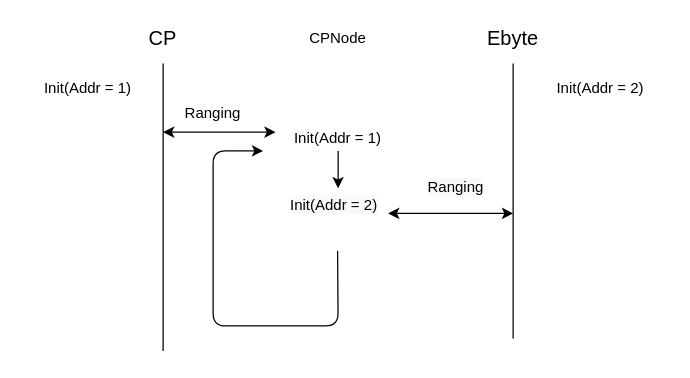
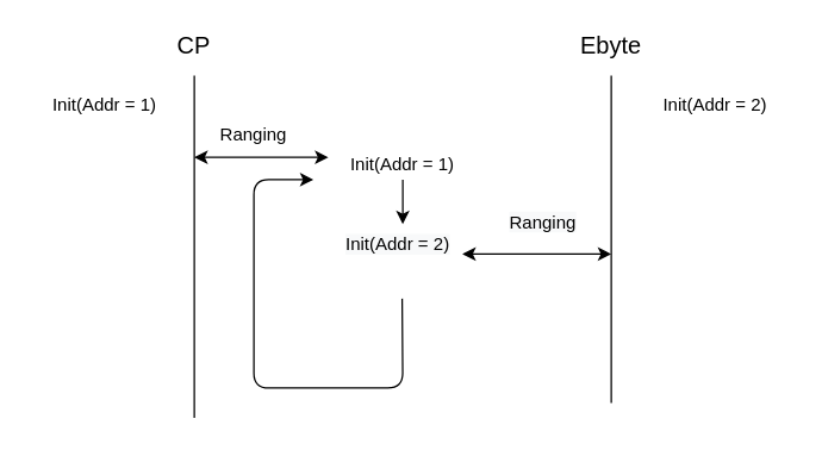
  <mxCell id="0" />
  <mxCell id="1" parent="0" />
  <mxCell id="2" value="" style="endArrow=none;html=1;" edge="1" parent="1"><mxGeometry width="50" height="50" relative="1" as="geometry"><mxPoint x="130" y="280" as="sourcePoint" /><mxPoint x="130" y="50" as="targetPoint" /></mxGeometry></mxCell>
  <mxCell id="3" value="" style="endArrow=none;html=1;" edge="1" parent="1"><mxGeometry width="50" height="50" relative="1" as="geometry"><mxPoint x="410" y="270" as="sourcePoint" /><mxPoint x="410" y="50" as="targetPoint" /></mxGeometry></mxCell>
  <mxCell id="4" value="&lt;font size=&quot;3&quot;&gt;Ebyte&lt;br&gt;&lt;/font&gt;" style="text;html=1;strokeColor=none;fillColor=none;align=center;verticalAlign=middle;whiteSpace=wrap;rounded=0;" vertex="1" parent="1"><mxGeometry x="390" y="20" width="40" height="20" as="geometry" /></mxCell>
  <mxCell id="5" value="&lt;font size=&quot;3&quot;&gt;CP&lt;/font&gt;" style="text;html=1;strokeColor=none;fillColor=none;align=center;verticalAlign=middle;whiteSpace=wrap;rounded=0;" vertex="1" parent="1"><mxGeometry x="110" y="20" width="40" height="20" as="geometry" /></mxCell>
- <mxCell id="6" value="CPNode" style="text;html=1;strokeColor=none;fillColor=none;align=center;verticalAlign=middle;whiteSpace=wrap;rounded=0;" vertex="1" parent="1"><mxGeometry x="250" y="20" width="40" height="20" as="geometry" /></mxCell>
  <mxCell id="7" value="Init(Addr = 1)" style="text;html=1;strokeColor=none;fillColor=none;align=center;verticalAlign=middle;whiteSpace=wrap;rounded=0;" vertex="1" parent="1"><mxGeometry x="20" y="60" width="100" height="20" as="geometry" /></mxCell>
  <mxCell id="8" value="Init(Addr = 2)" style="text;html=1;strokeColor=none;fillColor=none;align=center;verticalAlign=middle;whiteSpace=wrap;rounded=0;" vertex="1" parent="1"><mxGeometry x="430" y="60" width="100" height="20" as="geometry" /></mxCell>
  <mxCell id="9" value="Init(Addr = 1)" style="text;html=1;strokeColor=none;fillColor=none;align=center;verticalAlign=middle;whiteSpace=wrap;rounded=0;" vertex="1" parent="1"><mxGeometry x="220" y="100" width="100" height="20" as="geometry" /></mxCell>
  <mxCell id="10" value="" style="endArrow=classic;startArrow=classic;html=1;entryX=0;entryY=0.25;entryDx=0;entryDy=0;" edge="1" parent="1" target="9"><mxGeometry width="50" height="50" relative="1" as="geometry"><mxPoint x="130" y="105" as="sourcePoint" /><mxPoint x="410" y="130" as="targetPoint" /></mxGeometry></mxCell>
  <mxCell id="11" value="" style="endArrow=classic;html=1;exitX=0.5;exitY=1;exitDx=0;exitDy=0;" edge="1" parent="1" source="9"><mxGeometry width="50" height="50" relative="1" as="geometry"><mxPoint x="360" y="180" as="sourcePoint" /><mxPoint x="270" y="150" as="targetPoint" /></mxGeometry></mxCell>
  <mxCell id="12" value="&lt;span style=&quot;color: rgb(0 , 0 , 0) ; font-family: &amp;#34;helvetica&amp;#34; ; font-size: 12px ; font-style: normal ; font-weight: 400 ; letter-spacing: normal ; text-align: center ; text-indent: 0px ; text-transform: none ; word-spacing: 0px ; background-color: rgb(248 , 249 , 250) ; display: inline ; float: none&quot;&gt;Init(Addr = 2)&lt;/span&gt;" style="text;whiteSpace=wrap;html=1;" vertex="1" parent="1"><mxGeometry x="230" y="150" width="100" as="geometry" /></mxCell>
  <mxCell id="13" value="" style="endArrow=classic;startArrow=classic;html=1;" edge="1" parent="1"><mxGeometry width="50" height="50" relative="1" as="geometry"><mxPoint x="310" y="170" as="sourcePoint" /><mxPoint x="410" y="170" as="targetPoint" /></mxGeometry></mxCell>
  <mxCell id="14" value="Ranging" style="text;html=1;strokeColor=none;fillColor=none;align=center;verticalAlign=middle;whiteSpace=wrap;rounded=0;" vertex="1" parent="1"><mxGeometry x="150" y="80" width="40" height="20" as="geometry" /></mxCell>
  <mxCell id="15" value="&lt;span style=&quot;color: rgb(0, 0, 0); font-family: helvetica; font-size: 12px; font-style: normal; font-weight: 400; letter-spacing: normal; text-align: center; text-indent: 0px; text-transform: none; word-spacing: 0px; background-color: rgb(248, 249, 250); display: inline; float: none;&quot;&gt;Ranging&lt;/span&gt;" style="text;whiteSpace=wrap;html=1;" vertex="1" parent="1"><mxGeometry x="340" y="135" width="70" height="30" as="geometry" /></mxCell>
  <mxCell id="16" value="" style="endArrow=classic;html=1;" edge="1" parent="1"><mxGeometry width="50" height="50" relative="1" as="geometry"><mxPoint x="269.58" y="200" as="sourcePoint" /><mxPoint x="210" y="120" as="targetPoint" /><Array as="points"><mxPoint x="270" y="260" /><mxPoint x="170" y="260" /><mxPoint x="170" y="120" /></Array></mxGeometry></mxCell>
